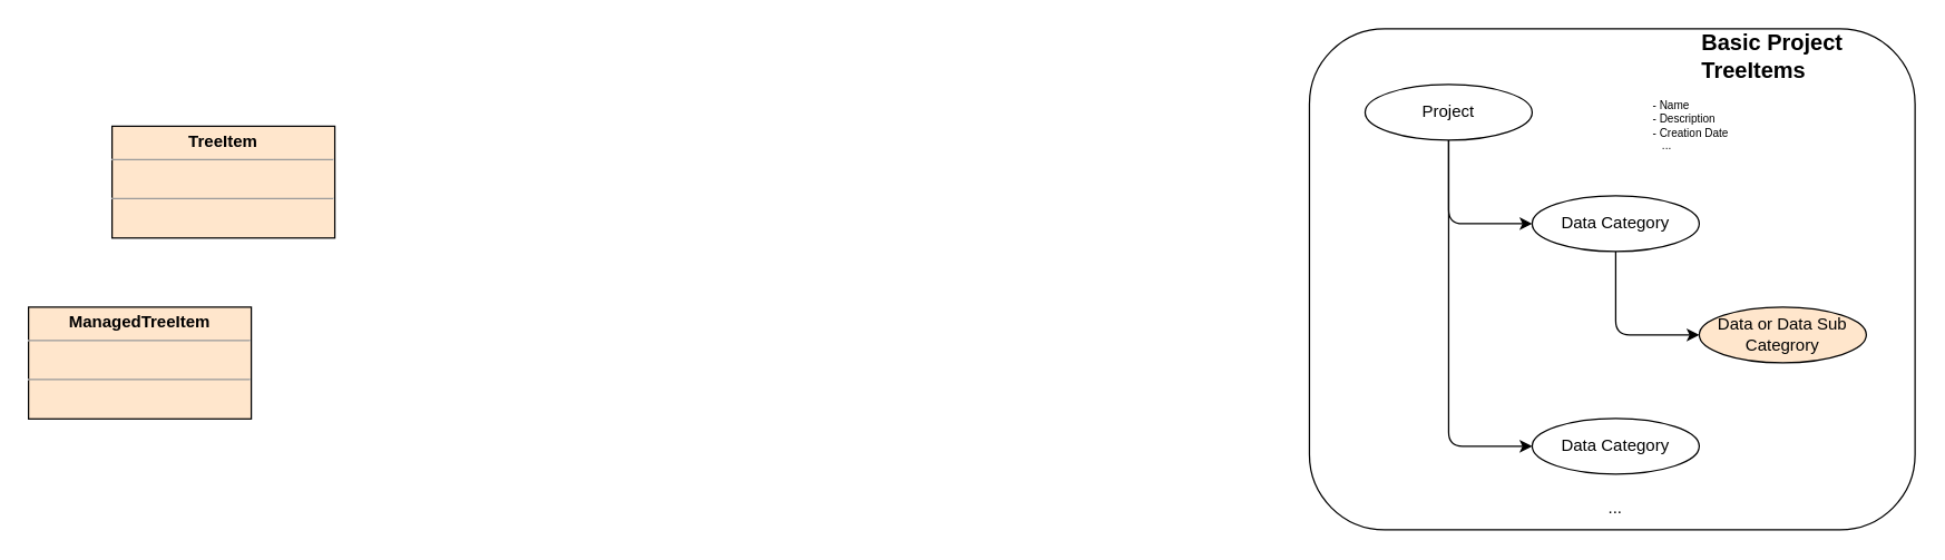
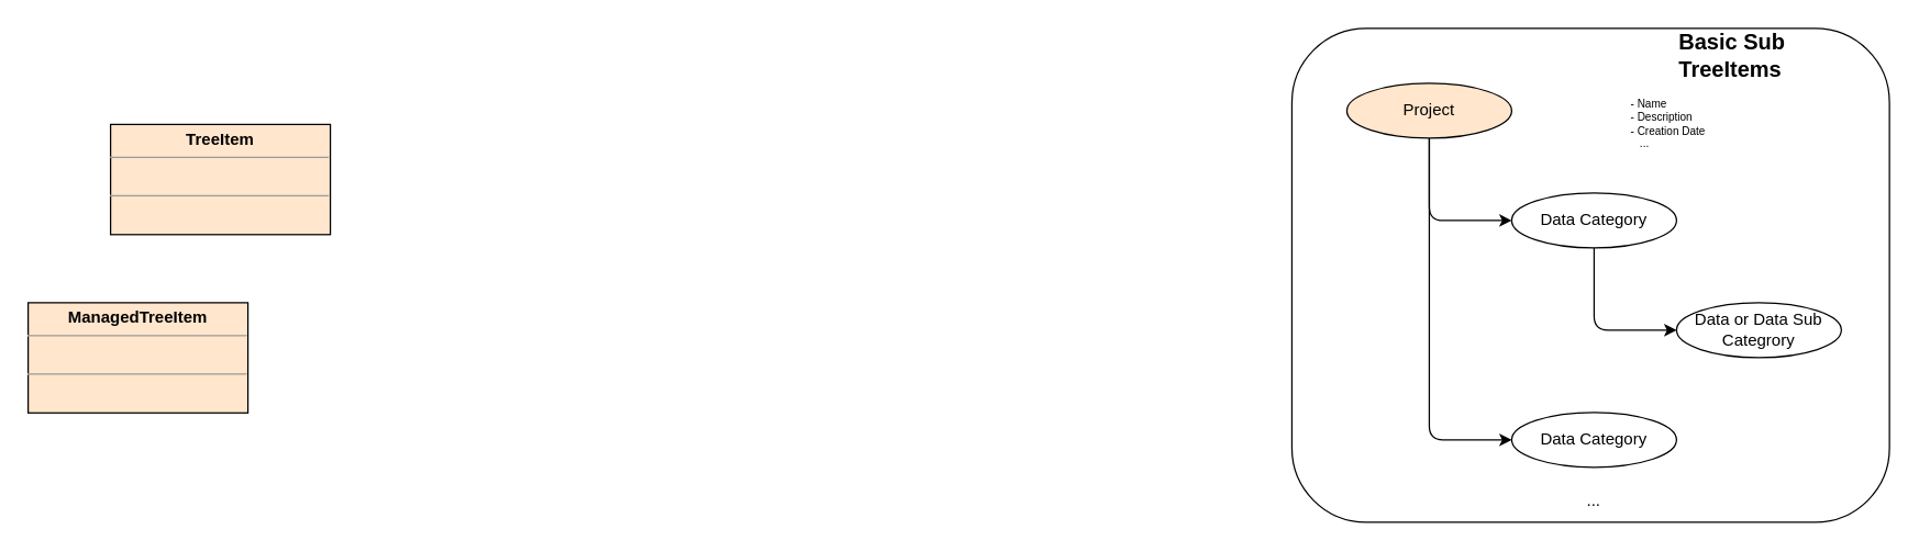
  <mxCell id="0" />
  <mxCell id="1" parent="0" />
  <mxCell id="2" style="edgeStyle=orthogonalEdgeStyle;rounded=1;orthogonalLoop=1;jettySize=auto;html=1;entryX=0;entryY=0.5;entryDx=0;entryDy=0;curved=0;" edge="1" parent="1" source="4" target="7"><mxGeometry relative="1" as="geometry" /></mxCell>
  <mxCell id="3" style="edgeStyle=orthogonalEdgeStyle;rounded=1;orthogonalLoop=1;jettySize=auto;html=1;entryX=0;entryY=0.5;entryDx=0;entryDy=0;curved=0;" edge="1" parent="1" source="4" target="9"><mxGeometry relative="1" as="geometry" /></mxCell>
- <mxCell id="4" value="Project" style="ellipse;whiteSpace=wrap;html=1;" vertex="1" parent="1"><mxGeometry x="980" y="60" width="120" height="40" as="geometry" /></mxCell>
+ <mxCell id="4" value="Project" style="ellipse;whiteSpace=wrap;html=1;fillColor=#ffe6cc;" vertex="1" parent="1"><mxGeometry x="980" y="60" width="120" height="40" as="geometry" /></mxCell>
  <mxCell id="5" value="- Name&lt;br&gt;- Description&lt;br&gt;- Creation Date&lt;br&gt;&amp;nbsp; &amp;nbsp;..." style="text;html=1;align=left;verticalAlign=middle;whiteSpace=wrap;rounded=0;fontSize=8;" vertex="1" parent="1"><mxGeometry x="1185" y="70" width="160" height="40" as="geometry" /></mxCell>
  <mxCell id="6" style="edgeStyle=orthogonalEdgeStyle;rounded=1;orthogonalLoop=1;jettySize=auto;html=1;entryX=0;entryY=0.5;entryDx=0;entryDy=0;curved=0;" edge="1" parent="1" source="7" target="8"><mxGeometry relative="1" as="geometry" /></mxCell>
  <mxCell id="7" value="Data Category" style="ellipse;whiteSpace=wrap;html=1;" vertex="1" parent="1"><mxGeometry x="1100" y="140" width="120" height="40" as="geometry" /></mxCell>
- <mxCell id="8" value="Data or Data Sub Categrory" style="ellipse;whiteSpace=wrap;html=1;fillColor=#ffe6cc;" vertex="1" parent="1"><mxGeometry x="1220" y="220" width="120" height="40" as="geometry" /></mxCell>
+ <mxCell id="8" value="Data or Data Sub Categrory" style="ellipse;whiteSpace=wrap;html=1;" vertex="1" parent="1"><mxGeometry x="1220" y="220" width="120" height="40" as="geometry" /></mxCell>
  <mxCell id="9" value="Data Category" style="ellipse;whiteSpace=wrap;html=1;" vertex="1" parent="1"><mxGeometry x="1100" y="300" width="120" height="40" as="geometry" /></mxCell>
  <mxCell id="10" value="..." style="text;html=1;align=center;verticalAlign=middle;whiteSpace=wrap;rounded=0;" vertex="1" parent="1"><mxGeometry x="1130" y="350" width="60" height="30" as="geometry" /></mxCell>
  <mxCell id="11" value="" style="rounded=1;whiteSpace=wrap;html=1;fillColor=none;connectable=0;allowArrows=0;" vertex="1" parent="1"><mxGeometry x="940" y="20" width="435" height="360" as="geometry" /></mxCell>
- <mxCell id="12" value="Basic Project TreeItems" style="text;html=1;align=left;verticalAlign=middle;whiteSpace=wrap;rounded=0;fontStyle=1;fontSize=16;connectable=0;allowArrows=0;" vertex="1" parent="1"><mxGeometry x="1220" y="20" width="120" height="40" as="geometry" /></mxCell>
+ <mxCell id="12" value="Basic Sub TreeItems" style="text;html=1;align=left;verticalAlign=middle;whiteSpace=wrap;rounded=0;fontStyle=1;fontSize=16;connectable=0;allowArrows=0;" vertex="1" parent="1"><mxGeometry x="1220" y="20" width="120" height="40" as="geometry" /></mxCell>
  <mxCell id="13" value="&lt;p style=&quot;margin:0px;margin-top:4px;text-align:center;&quot;&gt;&lt;b&gt;TreeItem&lt;/b&gt;&lt;/p&gt;&lt;hr size=&quot;1&quot;&gt;&lt;p style=&quot;margin:0px;margin-left:4px;&quot;&gt;&lt;br&gt;&lt;/p&gt;&lt;hr size=&quot;1&quot;&gt;&lt;p style=&quot;margin:0px;margin-left:4px;&quot;&gt;&lt;br&gt;&lt;/p&gt;" style="verticalAlign=top;align=left;overflow=fill;fontSize=12;fontFamily=Helvetica;html=1;fillColor=#ffe6cc;strokeColor=#000000;" vertex="1" parent="1"><mxGeometry x="80" y="90" width="160" height="80.33" as="geometry" /></mxCell>
  <mxCell id="14" value="&lt;p style=&quot;margin:0px;margin-top:4px;text-align:center;&quot;&gt;&lt;b&gt;ManagedTreeItem&lt;/b&gt;&lt;/p&gt;&lt;hr size=&quot;1&quot;&gt;&lt;p style=&quot;margin:0px;margin-left:4px;&quot;&gt;&lt;br&gt;&lt;/p&gt;&lt;hr size=&quot;1&quot;&gt;&lt;p style=&quot;margin:0px;margin-left:4px;&quot;&gt;&lt;br&gt;&lt;/p&gt;" style="verticalAlign=top;align=left;overflow=fill;fontSize=12;fontFamily=Helvetica;html=1;fillColor=#ffe6cc;strokeColor=#000000;" vertex="1" parent="1"><mxGeometry x="20" y="220" width="160" height="80.33" as="geometry" /></mxCell>
